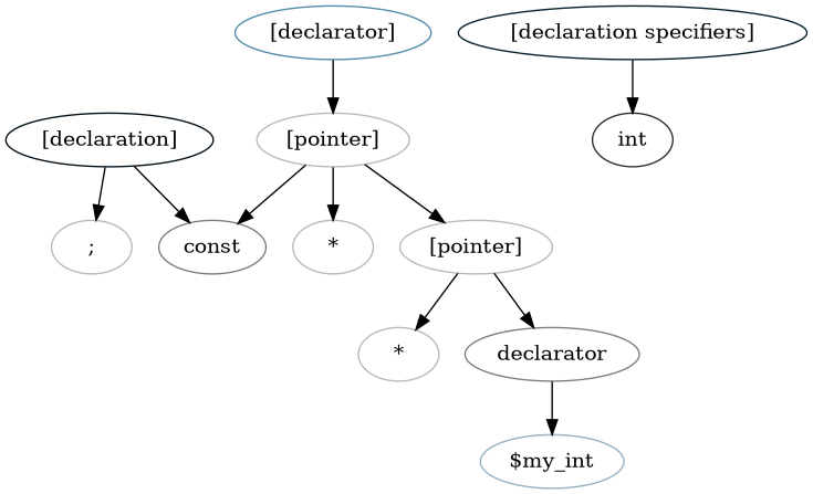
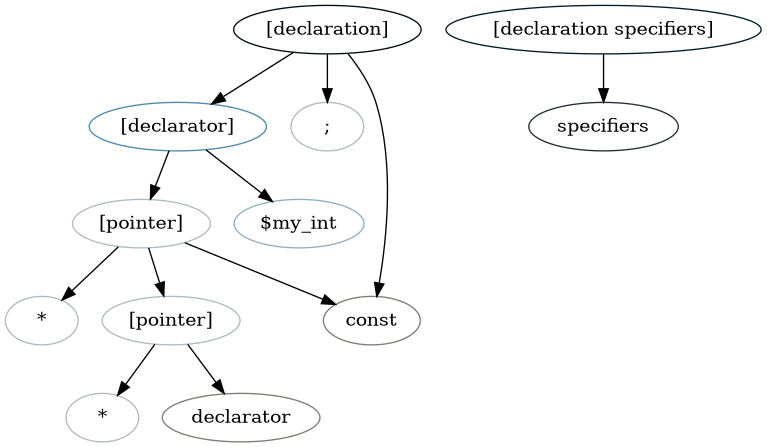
  digraph {
    node [color="#b1bac1"]
    n1 [color="#000d16" label="[declaration]"]
    n2 [color="#4f8ba7" label="[declarator]"]
    n3 [label=";"]
    n4 [color="#807b77" label=const]
    n5 [color="#021d28" label="[declaration specifiers]"]
-   n6 [color="#262d33" label=int]
+   n6 [color="#262d33" label=specifiers]
    n7 [label="[pointer]"]
    n8 [color="#92afbf" label="$my_int"]
    n9 [label="*"]
    n10 [label="[pointer]"]
    n11 [label="*"]
    n12 [color="#807b77" label=declarator]
+   n1 -> n2
    n1 -> n3
    n1 -> n4
    n2 -> n7
-   n12 -> n8
+   n2 -> n8
    n5 -> n6
    n7 -> n4
    n7 -> n9
    n7 -> n10
    n10 -> n11
    n10 -> n12
  }
